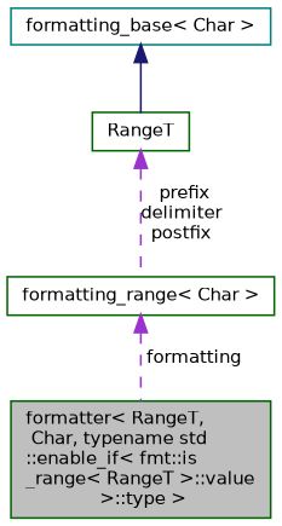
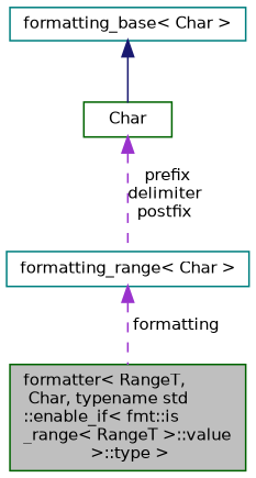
  digraph {
    node [color=darkgreen fillcolor=white fontname=Helvetica fontsize=10 shape=record style=filled]
    edge [color=darkorchid3 dir=back fontname=Helvetica fontsize=10 labelfontname=Helvetica labelfontsize=10 style=dashed]
    n1 [fillcolor=grey75 fontcolor=black height=0.2 label="formatter\< RangeT,\l Char, typename std\l::enable_if\< fmt::is\l_range\< RangeT \>::value\l \>::type \>" width=0.4]
-   n2 [height=0.2 label="formatting_range\< Char \>" width=0.4]
+   n2 [color=teal height=0.2 label="formatting_range\< Char \>" width=0.4]
    n3 [color=teal height=0.2 label="formatting_base\< Char \>" width=0.4]
-   n4 [height=0.2 label=RangeT width=0.4]
+   n4 [height=0.2 label=Char width=0.4]
    n2 -> n1 [label=" formatting"]
    n3 -> n4 [color=midnightblue style=solid]
    n4 -> n2 [label=" prefix\ndelimiter\npostfix"]
  }
